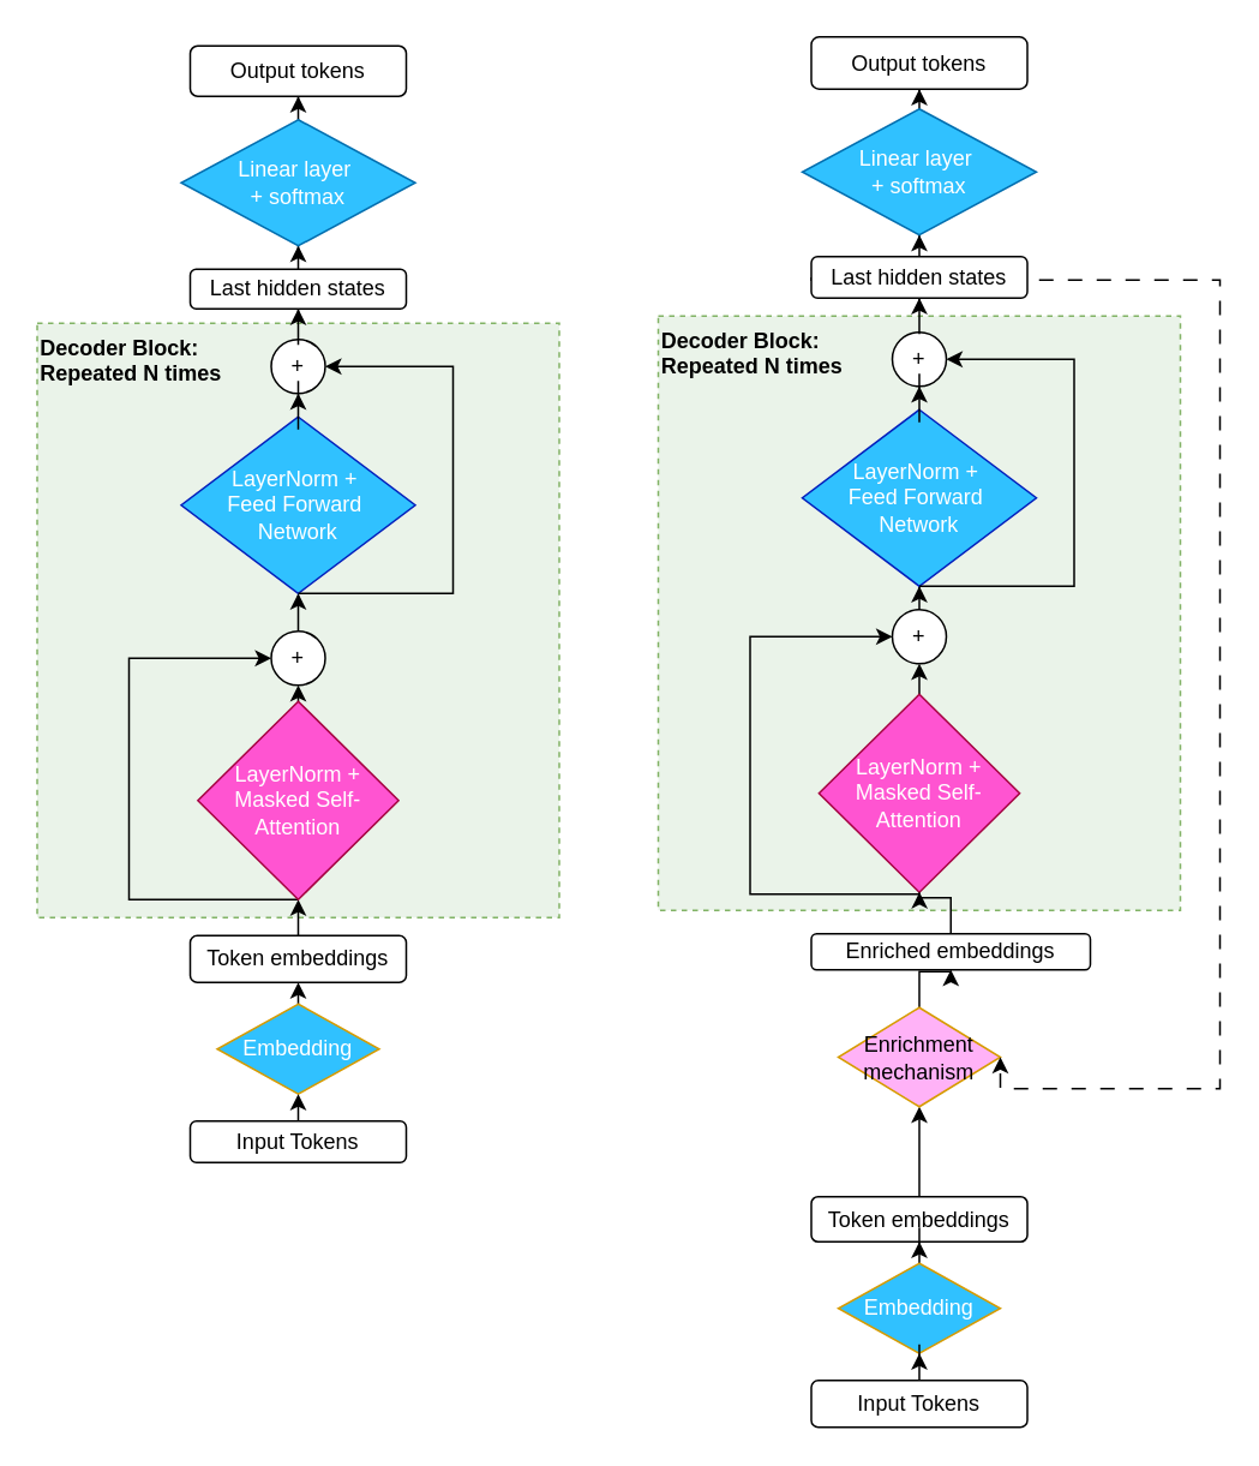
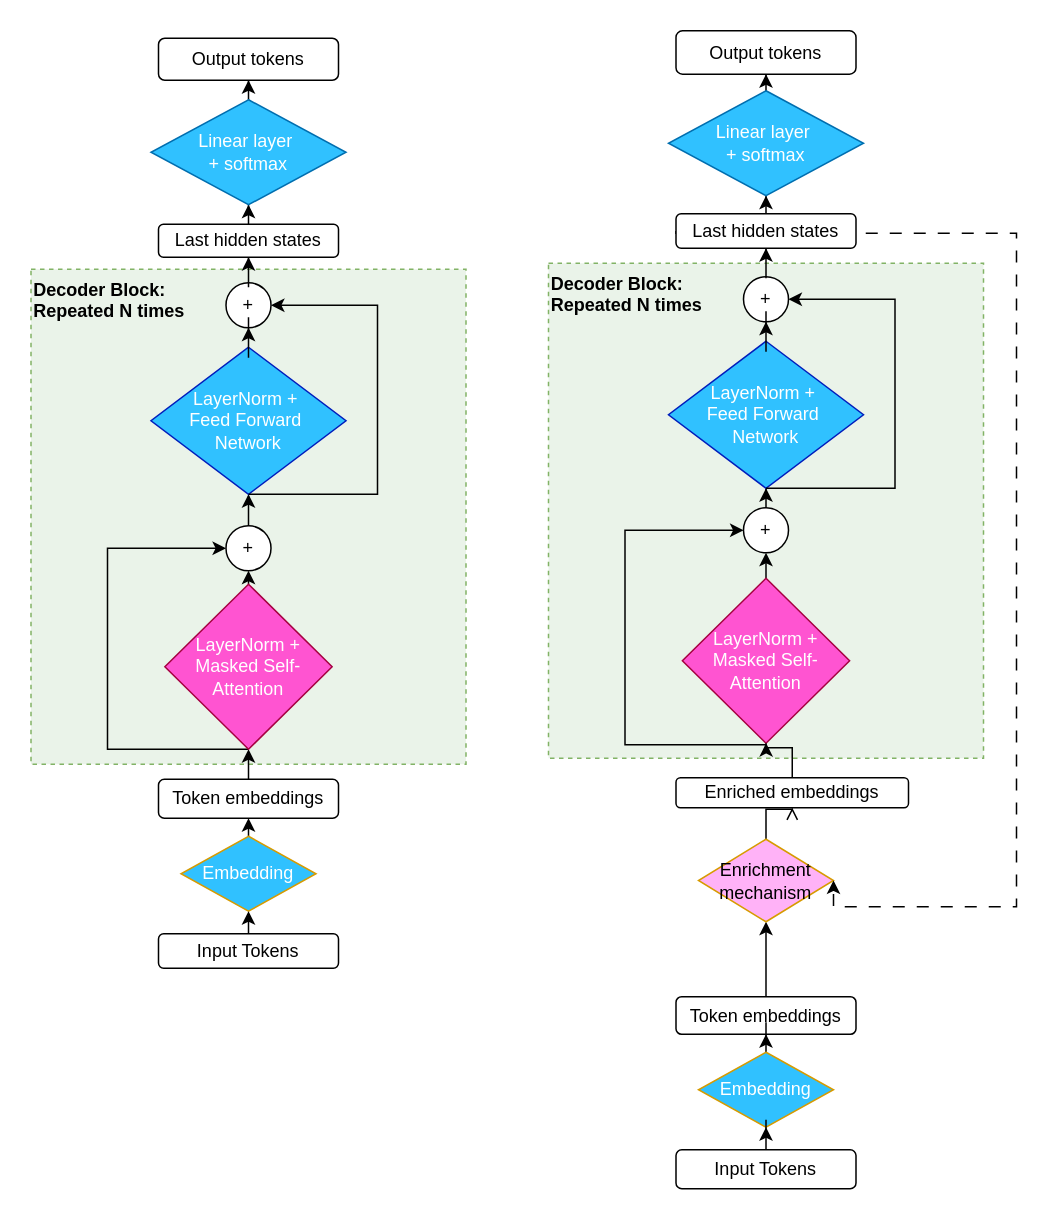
  <mxCell id="0" />
  <mxCell id="1" parent="0" />
  <mxCell id="2" value="Decoder Block:&lt;div&gt;Repeated N times&lt;/div&gt;" style="rounded=0;whiteSpace=wrap;html=1;fillColor=#d5e8d4;strokeColor=#82b366;dashed=1;verticalAlign=top;fontStyle=1;fillOpacity=50;strokeOpacity=100;align=left;" parent="1" vertex="1"><mxGeometry x="20" y="179" width="290" height="330" as="geometry" /></mxCell>
  <mxCell id="3" value="" style="edgeStyle=orthogonalEdgeStyle;rounded=0;orthogonalLoop=1;jettySize=auto;html=1;" parent="1" source="5" target="7" edge="1"><mxGeometry relative="1" as="geometry" /></mxCell>
  <mxCell id="4" style="edgeStyle=orthogonalEdgeStyle;rounded=0;orthogonalLoop=1;jettySize=auto;html=1;exitX=0.5;exitY=1;exitDx=0;exitDy=0;entryX=0;entryY=0.5;entryDx=0;entryDy=0;" parent="1" source="7" target="9" edge="1"><mxGeometry relative="1" as="geometry"><Array as="points"><mxPoint x="71" y="499" /><mxPoint x="71" y="365" /></Array></mxGeometry></mxCell>
  <mxCell id="5" value="Token embeddings" style="rounded=1;whiteSpace=wrap;html=1;" parent="1" vertex="1"><mxGeometry x="105" y="519" width="120" height="26" as="geometry" /></mxCell>
  <mxCell id="6" style="edgeStyle=orthogonalEdgeStyle;rounded=0;orthogonalLoop=1;jettySize=auto;html=1;exitX=0.5;exitY=0;exitDx=0;exitDy=0;entryX=0.5;entryY=1;entryDx=0;entryDy=0;" parent="1" source="7" target="9" edge="1"><mxGeometry relative="1" as="geometry" /></mxCell>
  <mxCell id="7" value="LayerNorm + Masked Self-Attention" style="rhombus;whiteSpace=wrap;html=1;fillColor=#FF54D1;strokeColor=#A50040;fontColor=#ffffff;" parent="1" vertex="1"><mxGeometry x="109.25" y="389" width="111.5" height="110" as="geometry" /></mxCell>
  <mxCell id="8" value="" style="edgeStyle=orthogonalEdgeStyle;rounded=0;orthogonalLoop=1;jettySize=auto;html=1;" parent="1" source="9" target="10" edge="1"><mxGeometry relative="1" as="geometry" /></mxCell>
  <mxCell id="9" value="+" style="ellipse;whiteSpace=wrap;html=1;" parent="1" vertex="1"><mxGeometry x="150" y="350" width="30" height="30" as="geometry" /></mxCell>
  <mxCell id="10" value="LayerNorm +&amp;nbsp;&lt;div&gt;Feed Forward&amp;nbsp;&lt;div&gt;Network&lt;/div&gt;&lt;/div&gt;" style="rhombus;whiteSpace=wrap;html=1;fillColor=#30C1FF;strokeColor=#001DBC;fontColor=#ffffff;" parent="1" vertex="1"><mxGeometry x="100" y="231" width="130" height="98" as="geometry" /></mxCell>
  <mxCell id="11" value="+" style="ellipse;whiteSpace=wrap;html=1;" parent="1" vertex="1"><mxGeometry x="150" y="188" width="30" height="30" as="geometry" /></mxCell>
  <mxCell id="12" value="" style="edgeStyle=orthogonalEdgeStyle;rounded=0;orthogonalLoop=1;jettySize=auto;html=1;" parent="1" source="10" target="11" edge="1"><mxGeometry relative="1" as="geometry" /></mxCell>
  <mxCell id="13" value="" style="endArrow=classic;html=1;rounded=0;exitX=0.5;exitY=1;exitDx=0;exitDy=0;entryX=1;entryY=0.5;entryDx=0;entryDy=0;edgeStyle=orthogonalEdgeStyle;" parent="1" source="10" target="11" edge="1"><mxGeometry width="50" height="50" relative="1" as="geometry"><mxPoint x="51" y="385" as="sourcePoint" /><mxPoint x="180" y="225" as="targetPoint" /><Array as="points"><mxPoint x="251" y="329" /><mxPoint x="251" y="203" /></Array></mxGeometry></mxCell>
  <mxCell id="14" value="" style="edgeStyle=orthogonalEdgeStyle;rounded=0;orthogonalLoop=1;jettySize=auto;html=1;" parent="1" source="11" target="16" edge="1"><mxGeometry relative="1" as="geometry"><mxPoint x="165" y="289" as="sourcePoint" /></mxGeometry></mxCell>
  <mxCell id="15" value="" style="edgeStyle=orthogonalEdgeStyle;rounded=0;orthogonalLoop=1;jettySize=auto;html=1;" parent="1" source="16" target="18" edge="1"><mxGeometry relative="1" as="geometry" /></mxCell>
  <mxCell id="16" value="Last hidden states" style="rounded=1;whiteSpace=wrap;html=1;" parent="1" vertex="1"><mxGeometry x="105" y="149" width="120" height="22" as="geometry" /></mxCell>
  <mxCell id="17" value="" style="edgeStyle=orthogonalEdgeStyle;rounded=0;orthogonalLoop=1;jettySize=auto;html=1;" parent="1" source="18" target="19" edge="1"><mxGeometry relative="1" as="geometry" /></mxCell>
  <mxCell id="18" value="Linear layer&amp;nbsp;&lt;div&gt;+ softmax&lt;/div&gt;" style="rhombus;whiteSpace=wrap;html=1;rounded=0;fillColor=#30C1FF;fontColor=#ffffff;strokeColor=#006EAF;" parent="1" vertex="1"><mxGeometry x="100" y="66" width="130" height="70" as="geometry" /></mxCell>
  <mxCell id="19" value="Output tokens" style="whiteSpace=wrap;html=1;rounded=1;" parent="1" vertex="1"><mxGeometry x="105" y="25" width="120" height="28" as="geometry" /></mxCell>
  <mxCell id="20" style="edgeStyle=orthogonalEdgeStyle;rounded=0;orthogonalLoop=1;jettySize=auto;html=1;exitX=0.5;exitY=0;exitDx=0;exitDy=0;entryX=0.5;entryY=1;entryDx=0;entryDy=0;" edge="1" parent="1" source="21" target="5"><mxGeometry relative="1" as="geometry" /></mxCell>
  <mxCell id="21" value="Embedding" style="rhombus;whiteSpace=wrap;html=1;fillColor=#30C1FF;strokeColor=#d79b00;fontColor=#FFFFFF;" parent="1" vertex="1"><mxGeometry x="120" y="557" width="90" height="50" as="geometry" /></mxCell>
  <mxCell id="22" style="edgeStyle=orthogonalEdgeStyle;rounded=0;orthogonalLoop=1;jettySize=auto;html=1;exitX=0.5;exitY=0;exitDx=0;exitDy=0;entryX=0.5;entryY=1;entryDx=0;entryDy=0;" edge="1" parent="1" source="23" target="21"><mxGeometry relative="1" as="geometry"><mxPoint x="165" y="615" as="targetPoint" /></mxGeometry></mxCell>
  <mxCell id="23" value="Input Tokens" style="rounded=1;whiteSpace=wrap;html=1;" parent="1" vertex="1"><mxGeometry x="105" y="622" width="120" height="23" as="geometry" /></mxCell>
  <mxCell id="24" value="Decoder Block:&lt;div&gt;Repeated N times&lt;/div&gt;" style="rounded=0;whiteSpace=wrap;html=1;fillColor=#d5e8d4;strokeColor=#82b366;dashed=1;verticalAlign=top;fontStyle=1;fillOpacity=50;strokeOpacity=100;align=left;" vertex="1" parent="1"><mxGeometry x="365" y="175" width="290" height="330" as="geometry" /></mxCell>
  <mxCell id="25" value="" style="edgeStyle=orthogonalEdgeStyle;rounded=0;orthogonalLoop=1;jettySize=auto;html=1;" edge="1" parent="1" source="26" target="28"><mxGeometry relative="1" as="geometry" /></mxCell>
  <mxCell id="26" value="Token embeddings" style="rounded=1;whiteSpace=wrap;html=1;" vertex="1" parent="1"><mxGeometry x="450" y="664" width="120" height="25" as="geometry" /></mxCell>
- <mxCell id="27" value="" style="edgeStyle=orthogonalEdgeStyle;rounded=0;orthogonalLoop=1;jettySize=auto;html=1;" edge="1" parent="1" source="28" target="30"><mxGeometry relative="1" as="geometry" /></mxCell>
+ <mxCell id="27" value="" style="edgeStyle=orthogonalEdgeStyle;rounded=0;orthogonalLoop=1;jettySize=auto;html=1;endArrow=open;" edge="1" parent="1" source="28" target="30"><mxGeometry relative="1" as="geometry" /></mxCell>
  <mxCell id="28" value="Enrichment mechanism" style="rhombus;whiteSpace=wrap;html=1;fillColor=#FFB2F7;strokeColor=#d79b00;" vertex="1" parent="1"><mxGeometry x="465" y="559" width="90" height="55" as="geometry" /></mxCell>
  <mxCell id="29" value="" style="edgeStyle=orthogonalEdgeStyle;rounded=0;orthogonalLoop=1;jettySize=auto;html=1;" edge="1" parent="1" source="30" target="32"><mxGeometry relative="1" as="geometry" /></mxCell>
  <mxCell id="30" value="Enriched embeddings" style="rounded=1;whiteSpace=wrap;html=1;" vertex="1" parent="1"><mxGeometry x="450" y="518" width="155" height="20" as="geometry" /></mxCell>
  <mxCell id="31" style="edgeStyle=orthogonalEdgeStyle;rounded=0;orthogonalLoop=1;jettySize=auto;html=1;exitX=0.5;exitY=0;exitDx=0;exitDy=0;entryX=0.5;entryY=1;entryDx=0;entryDy=0;" edge="1" parent="1" source="32" target="34"><mxGeometry relative="1" as="geometry" /></mxCell>
  <mxCell id="32" value="LayerNorm + Masked Self-Attention" style="rhombus;whiteSpace=wrap;html=1;fillColor=#FF54D1;strokeColor=#A50040;fontColor=#ffffff;" vertex="1" parent="1"><mxGeometry x="454.25" y="385" width="111.5" height="110" as="geometry" /></mxCell>
  <mxCell id="33" value="" style="edgeStyle=orthogonalEdgeStyle;rounded=0;orthogonalLoop=1;jettySize=auto;html=1;" edge="1" parent="1" source="34" target="35"><mxGeometry relative="1" as="geometry" /></mxCell>
  <mxCell id="34" value="+" style="ellipse;whiteSpace=wrap;html=1;" vertex="1" parent="1"><mxGeometry x="495" y="338" width="30" height="30" as="geometry" /></mxCell>
  <mxCell id="35" value="LayerNorm +&amp;nbsp;&lt;div&gt;Feed Forward&amp;nbsp;&lt;div&gt;Network&lt;/div&gt;&lt;/div&gt;" style="rhombus;whiteSpace=wrap;html=1;fillColor=#30C1FF;strokeColor=#001DBC;fontColor=#ffffff;" vertex="1" parent="1"><mxGeometry x="445" y="227" width="130" height="98" as="geometry" /></mxCell>
  <mxCell id="36" value="+" style="ellipse;whiteSpace=wrap;html=1;" vertex="1" parent="1"><mxGeometry x="495" y="184" width="30" height="30" as="geometry" /></mxCell>
  <mxCell id="37" value="" style="edgeStyle=orthogonalEdgeStyle;rounded=0;orthogonalLoop=1;jettySize=auto;html=1;" edge="1" parent="1" source="35" target="36"><mxGeometry relative="1" as="geometry" /></mxCell>
  <mxCell id="38" value="" style="endArrow=classic;html=1;rounded=0;entryX=0;entryY=0.5;entryDx=0;entryDy=0;edgeStyle=orthogonalEdgeStyle;exitX=0.5;exitY=1;exitDx=0;exitDy=0;" edge="1" parent="1" source="32" target="34"><mxGeometry width="50" height="50" relative="1" as="geometry"><mxPoint x="510" y="459" as="sourcePoint" /><mxPoint x="495" y="325" as="targetPoint" /><Array as="points"><mxPoint x="510" y="496" /><mxPoint x="416" y="496" /><mxPoint x="416" y="353" /></Array></mxGeometry></mxCell>
  <mxCell id="39" value="" style="endArrow=classic;html=1;rounded=0;entryX=1;entryY=0.5;entryDx=0;entryDy=0;edgeStyle=orthogonalEdgeStyle;exitX=0.5;exitY=1;exitDx=0;exitDy=0;" edge="1" parent="1" source="35" target="36"><mxGeometry width="50" height="50" relative="1" as="geometry"><mxPoint x="746" y="335" as="sourcePoint" /><mxPoint x="525" y="221" as="targetPoint" /><Array as="points"><mxPoint x="596" y="325" /><mxPoint x="596" y="199" /></Array></mxGeometry></mxCell>
  <mxCell id="40" value="" style="edgeStyle=orthogonalEdgeStyle;rounded=0;orthogonalLoop=1;jettySize=auto;html=1;" edge="1" parent="1" source="36" target="43"><mxGeometry relative="1" as="geometry"><mxPoint x="510" y="285" as="sourcePoint" /></mxGeometry></mxCell>
  <mxCell id="41" value="" style="edgeStyle=orthogonalEdgeStyle;rounded=0;orthogonalLoop=1;jettySize=auto;html=1;" edge="1" parent="1" source="43" target="45"><mxGeometry relative="1" as="geometry" /></mxCell>
  <mxCell id="42" style="edgeStyle=orthogonalEdgeStyle;rounded=0;orthogonalLoop=1;jettySize=auto;html=1;exitX=0;exitY=0.5;exitDx=0;exitDy=0;entryX=1;entryY=0.5;entryDx=0;entryDy=0;dashed=1;dashPattern=8 8;" edge="1" parent="1" source="43" target="28"><mxGeometry relative="1" as="geometry"><mxPoint x="565" y="604" as="targetPoint" /><Array as="points"><mxPoint x="450" y="155" /><mxPoint x="677" y="155" /><mxPoint x="677" y="604" /></Array><mxPoint x="450" y="96.75" as="sourcePoint" /></mxGeometry></mxCell>
  <mxCell id="43" value="Last hidden states" style="rounded=1;whiteSpace=wrap;html=1;" vertex="1" parent="1"><mxGeometry x="450" y="142" width="120" height="23" as="geometry" /></mxCell>
  <mxCell id="44" value="" style="edgeStyle=orthogonalEdgeStyle;rounded=0;orthogonalLoop=1;jettySize=auto;html=1;" edge="1" parent="1" source="45" target="46"><mxGeometry relative="1" as="geometry" /></mxCell>
  <mxCell id="45" value="Linear layer&amp;nbsp;&lt;div&gt;+ softmax&lt;/div&gt;" style="rhombus;whiteSpace=wrap;html=1;rounded=0;fillColor=#30C1FF;fontColor=#ffffff;strokeColor=#006EAF;" vertex="1" parent="1"><mxGeometry x="445" y="60" width="130" height="70" as="geometry" /></mxCell>
  <mxCell id="46" value="Output tokens" style="whiteSpace=wrap;html=1;rounded=1;" vertex="1" parent="1"><mxGeometry x="450" y="20" width="120" height="29" as="geometry" /></mxCell>
  <mxCell id="47" value="" style="edgeStyle=orthogonalEdgeStyle;rounded=0;orthogonalLoop=1;jettySize=auto;html=1;entryX=0.5;entryY=1;entryDx=0;entryDy=0;" edge="1" parent="1" source="48" target="26"><mxGeometry relative="1" as="geometry"><mxPoint x="516" y="765" as="targetPoint" /></mxGeometry></mxCell>
  <mxCell id="48" value="Embedding" style="rhombus;whiteSpace=wrap;html=1;fillColor=#30C1FF;strokeColor=#d79b00;fontColor=#FFFFFF;" vertex="1" parent="1"><mxGeometry x="465" y="701" width="90" height="50" as="geometry" /></mxCell>
  <mxCell id="49" value="" style="edgeStyle=orthogonalEdgeStyle;rounded=0;orthogonalLoop=1;jettySize=auto;html=1;" edge="1" parent="1" source="50" target="48"><mxGeometry relative="1" as="geometry" /></mxCell>
  <mxCell id="50" value="Input Tokens" style="rounded=1;whiteSpace=wrap;html=1;" vertex="1" parent="1"><mxGeometry x="450" y="766" width="120" height="26" as="geometry" /></mxCell>
